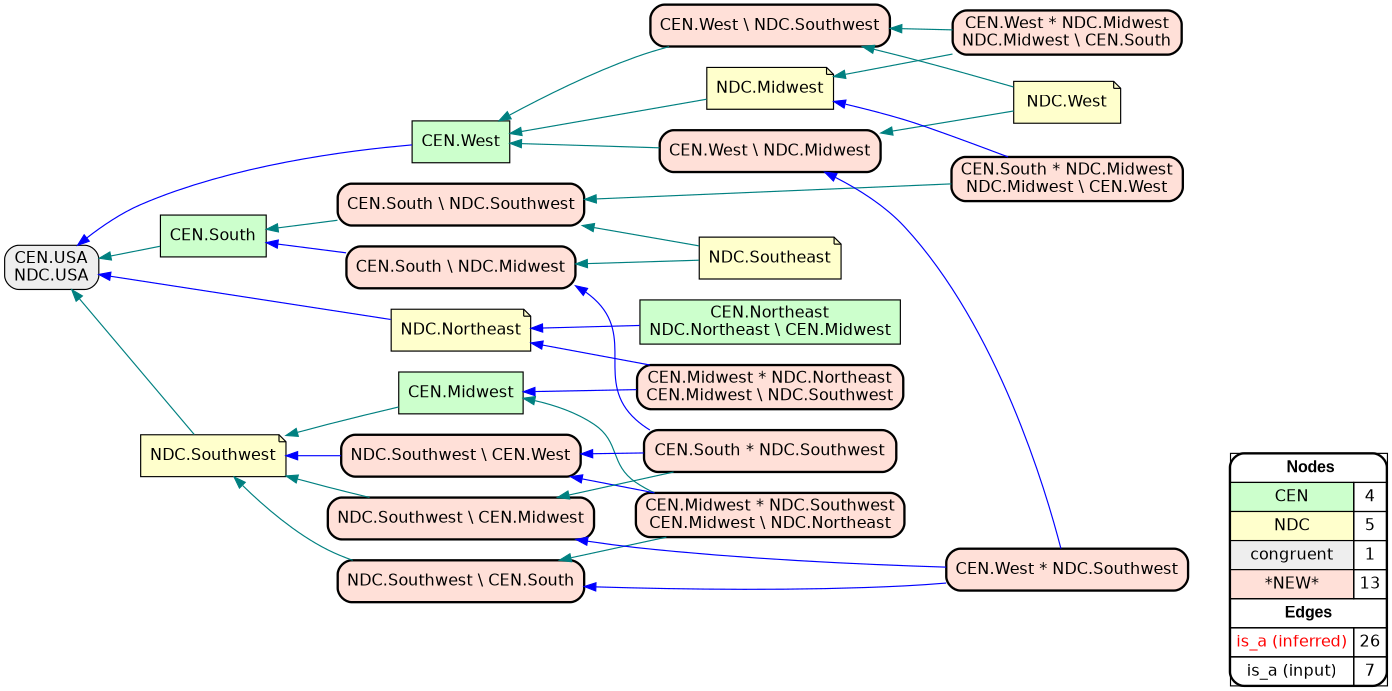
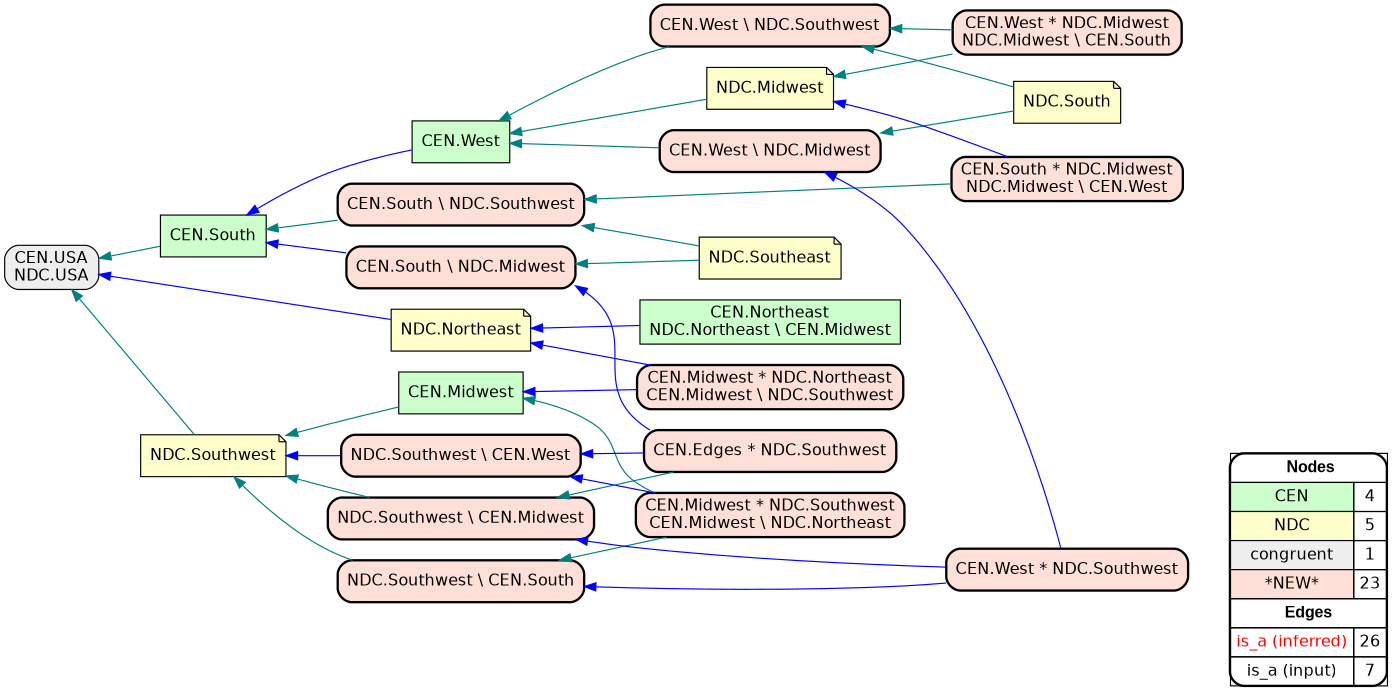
  digraph {
    rankdir=RL
    node [fillcolor="#FFE0D8" fontname=helvetica shape=box style="filled,rounded,bold"]
    edge [arrowhead=normal color=teal constraint=true penwidth=1 style=solid]
-   n1 [fillcolor=white label=<   <TABLE BORDER="0" CELLBORDER="1" CELLSPACING="0" CELLPADDING="4">  <TR> <TD COLSPAN="2"><font face="Arial Black"> Nodes</font></TD> </TR>  <TR>   <TD bgcolor="#CCFFCC" fontname="helvetica">CEN</TD>   <TD>4</TD>   </TR>  <TR>   <TD bgcolor="#FFFFCC" fontname="helvetica">NDC</TD>   <TD>5</TD>   </TR>  <TR>   <TD bgcolor="#EEEEEE" fontname="helvetica">congruent</TD>   <TD>1</TD>   </TR>  <TR>   <TD bgcolor="#FFE0D8" fontname="helvetica">*NEW*</TD>   <TD>13</TD>   </TR>  <TR> <TD COLSPAN="2"><font face = "Arial Black"> Edges </font></TD> </TR>  <TR>   <TD><font color ="#FF0000">is_a (inferred)</font></TD><TD>26</TD> </TR> <TR>   <TD><font color ="#000000">is_a (input)</font></TD><TD>7</TD> </TR> </TABLE>   > margin=0]
+   n1 [fillcolor=white label=<   <TABLE BORDER="0" CELLBORDER="1" CELLSPACING="0" CELLPADDING="4">  <TR> <TD COLSPAN="2"><font face="Arial Black"> Nodes</font></TD> </TR>  <TR>   <TD bgcolor="#CCFFCC" fontname="helvetica">CEN</TD>   <TD>4</TD>   </TR>  <TR>   <TD bgcolor="#FFFFCC" fontname="helvetica">NDC</TD>   <TD>5</TD>   </TR>  <TR>   <TD bgcolor="#EEEEEE" fontname="helvetica">congruent</TD>   <TD>1</TD>   </TR>  <TR>   <TD bgcolor="#FFE0D8" fontname="helvetica">*NEW*</TD>   <TD>23</TD>   </TR>  <TR> <TD COLSPAN="2"><font face = "Arial Black"> Edges </font></TD> </TR>  <TR>   <TD><font color ="#FF0000">is_a (inferred)</font></TD><TD>26</TD> </TR> <TR>   <TD><font color ="#000000">is_a (input)</font></TD><TD>7</TD> </TR> </TABLE>   > margin=0]
    "CEN.West" [fillcolor="#CCFFCC" style=filled]
    "CEN.USA\nNDC.USA" [fillcolor="#EEEEEE" style="filled,rounded"]
    "CEN.Northeast\nNDC.Northeast \\ CEN.Midwest" [fillcolor="#CCFFCC" style=filled]
    "NDC.Northeast" [fillcolor="#FFFFCC" shape=note style=filled]
    "CEN.Midwest" [fillcolor="#CCFFCC" style=filled]
    "NDC.Southwest" [fillcolor="#FFFFCC" shape=note style=filled]
    "CEN.South" [fillcolor="#CCFFCC" style=filled]
    "NDC.Midwest" [fillcolor="#FFFFCC" shape=note style=filled]
-   "NDC.West" [fillcolor="#FFFFCC" shape=note style=filled]
+   "NDC.West" [fillcolor="#FFFFCC" shape=note style=filled label="NDC.South"]
    "CEN.West \\ NDC.Midwest"
    "CEN.West \\ NDC.Southwest"
    "NDC.Southeast" [fillcolor="#FFFFCC" shape=note style=filled]
    "CEN.South \\ NDC.Southwest"
    "CEN.South \\ NDC.Midwest"
    "NDC.Southwest \\ CEN.Midwest"
    "CEN.Midwest * NDC.Northeast\nCEN.Midwest \\ NDC.Southwest"
    "CEN.West * NDC.Midwest\nNDC.Midwest \\ CEN.South"
    "CEN.Midwest * NDC.Southwest\nCEN.Midwest \\ NDC.Northeast"
    "NDC.Southwest \\ CEN.South"
    "NDC.Southwest \\ CEN.West"
    "CEN.South * NDC.Midwest\nNDC.Midwest \\ CEN.West"
    "CEN.West * NDC.Southwest"
-   "CEN.South * NDC.Southwest"
+   "CEN.South * NDC.Southwest" [label="CEN.Edges * NDC.Southwest"]
    subgraph sub_1 {
      rank=source
      n1
    }
-   "CEN.West" -> "CEN.USA\nNDC.USA" [color=blue]
+   "CEN.West" -> "CEN.South" [color=blue]
    "CEN.Northeast\nNDC.Northeast \\ CEN.Midwest" -> "NDC.Northeast" [color=blue]
    "NDC.Northeast" -> "CEN.USA\nNDC.USA" [color=blue]
    "CEN.Midwest" -> "NDC.Southwest"
    "NDC.Southwest" -> "CEN.USA\nNDC.USA"
    "CEN.South" -> "CEN.USA\nNDC.USA"
    "NDC.Midwest" -> "CEN.West"
    "NDC.West" -> "CEN.West \\ NDC.Midwest"
    "NDC.West" -> "CEN.West \\ NDC.Southwest"
    "CEN.West \\ NDC.Midwest" -> "CEN.West"
    "CEN.West \\ NDC.Southwest" -> "CEN.West"
    "NDC.Southeast" -> "CEN.South \\ NDC.Southwest"
    "NDC.Southeast" -> "CEN.South \\ NDC.Midwest"
    "CEN.South \\ NDC.Southwest" -> "CEN.South"
    "CEN.South \\ NDC.Midwest" -> "CEN.South" [color=blue]
    "NDC.Southwest \\ CEN.Midwest" -> "NDC.Southwest"
    "CEN.Midwest * NDC.Northeast\nCEN.Midwest \\ NDC.Southwest" -> "NDC.Northeast" [color=blue]
    "CEN.Midwest * NDC.Northeast\nCEN.Midwest \\ NDC.Southwest" -> "CEN.Midwest" [color=blue]
    "CEN.West * NDC.Midwest\nNDC.Midwest \\ CEN.South" -> "NDC.Midwest"
    "CEN.West * NDC.Midwest\nNDC.Midwest \\ CEN.South" -> "CEN.West \\ NDC.Southwest"
    "CEN.Midwest * NDC.Southwest\nCEN.Midwest \\ NDC.Northeast" -> "CEN.Midwest"
    "CEN.Midwest * NDC.Southwest\nCEN.Midwest \\ NDC.Northeast" -> "NDC.Southwest \\ CEN.South"
    "CEN.Midwest * NDC.Southwest\nCEN.Midwest \\ NDC.Northeast" -> "NDC.Southwest \\ CEN.West" [color=blue]
    "NDC.Southwest \\ CEN.South" -> "NDC.Southwest"
    "NDC.Southwest \\ CEN.West" -> "NDC.Southwest" [color=blue]
    "CEN.South * NDC.Midwest\nNDC.Midwest \\ CEN.West" -> "NDC.Midwest" [color=blue]
    "CEN.South * NDC.Midwest\nNDC.Midwest \\ CEN.West" -> "CEN.South \\ NDC.Southwest"
    "CEN.West * NDC.Southwest" -> "CEN.West \\ NDC.Midwest" [color=blue]
    "CEN.West * NDC.Southwest" -> "NDC.Southwest \\ CEN.Midwest" [color=blue]
    "CEN.West * NDC.Southwest" -> "NDC.Southwest \\ CEN.South" [color=blue]
    "CEN.South * NDC.Southwest" -> "CEN.South \\ NDC.Midwest" [color=blue]
    "CEN.South * NDC.Southwest" -> "NDC.Southwest \\ CEN.Midwest"
    "CEN.South * NDC.Southwest" -> "NDC.Southwest \\ CEN.West" [color=blue]
  }
